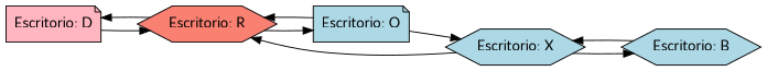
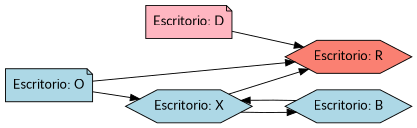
  digraph {
    fontname=Lato
    rankdir=LR
    node [fillcolor=lightblue fontname=Lato shape=hexagon style=filled]
    edge [fontname=Lato]
    n1 [fillcolor=lightpink label="Escritorio: D" shape=note]
    n2 [fillcolor=salmon label="Escritorio: R"]
    n3 [label="Escritorio: O" shape=note]
    n4 [label="Escritorio: X"]
    n5 [label="Escritorio: B"]
    n1 -> n2
-   n2 -> n1
-   n2 -> n3
    n3 -> n2
    n3 -> n4
    n4 -> n2
    n4 -> n5
    n5 -> n4
  }
